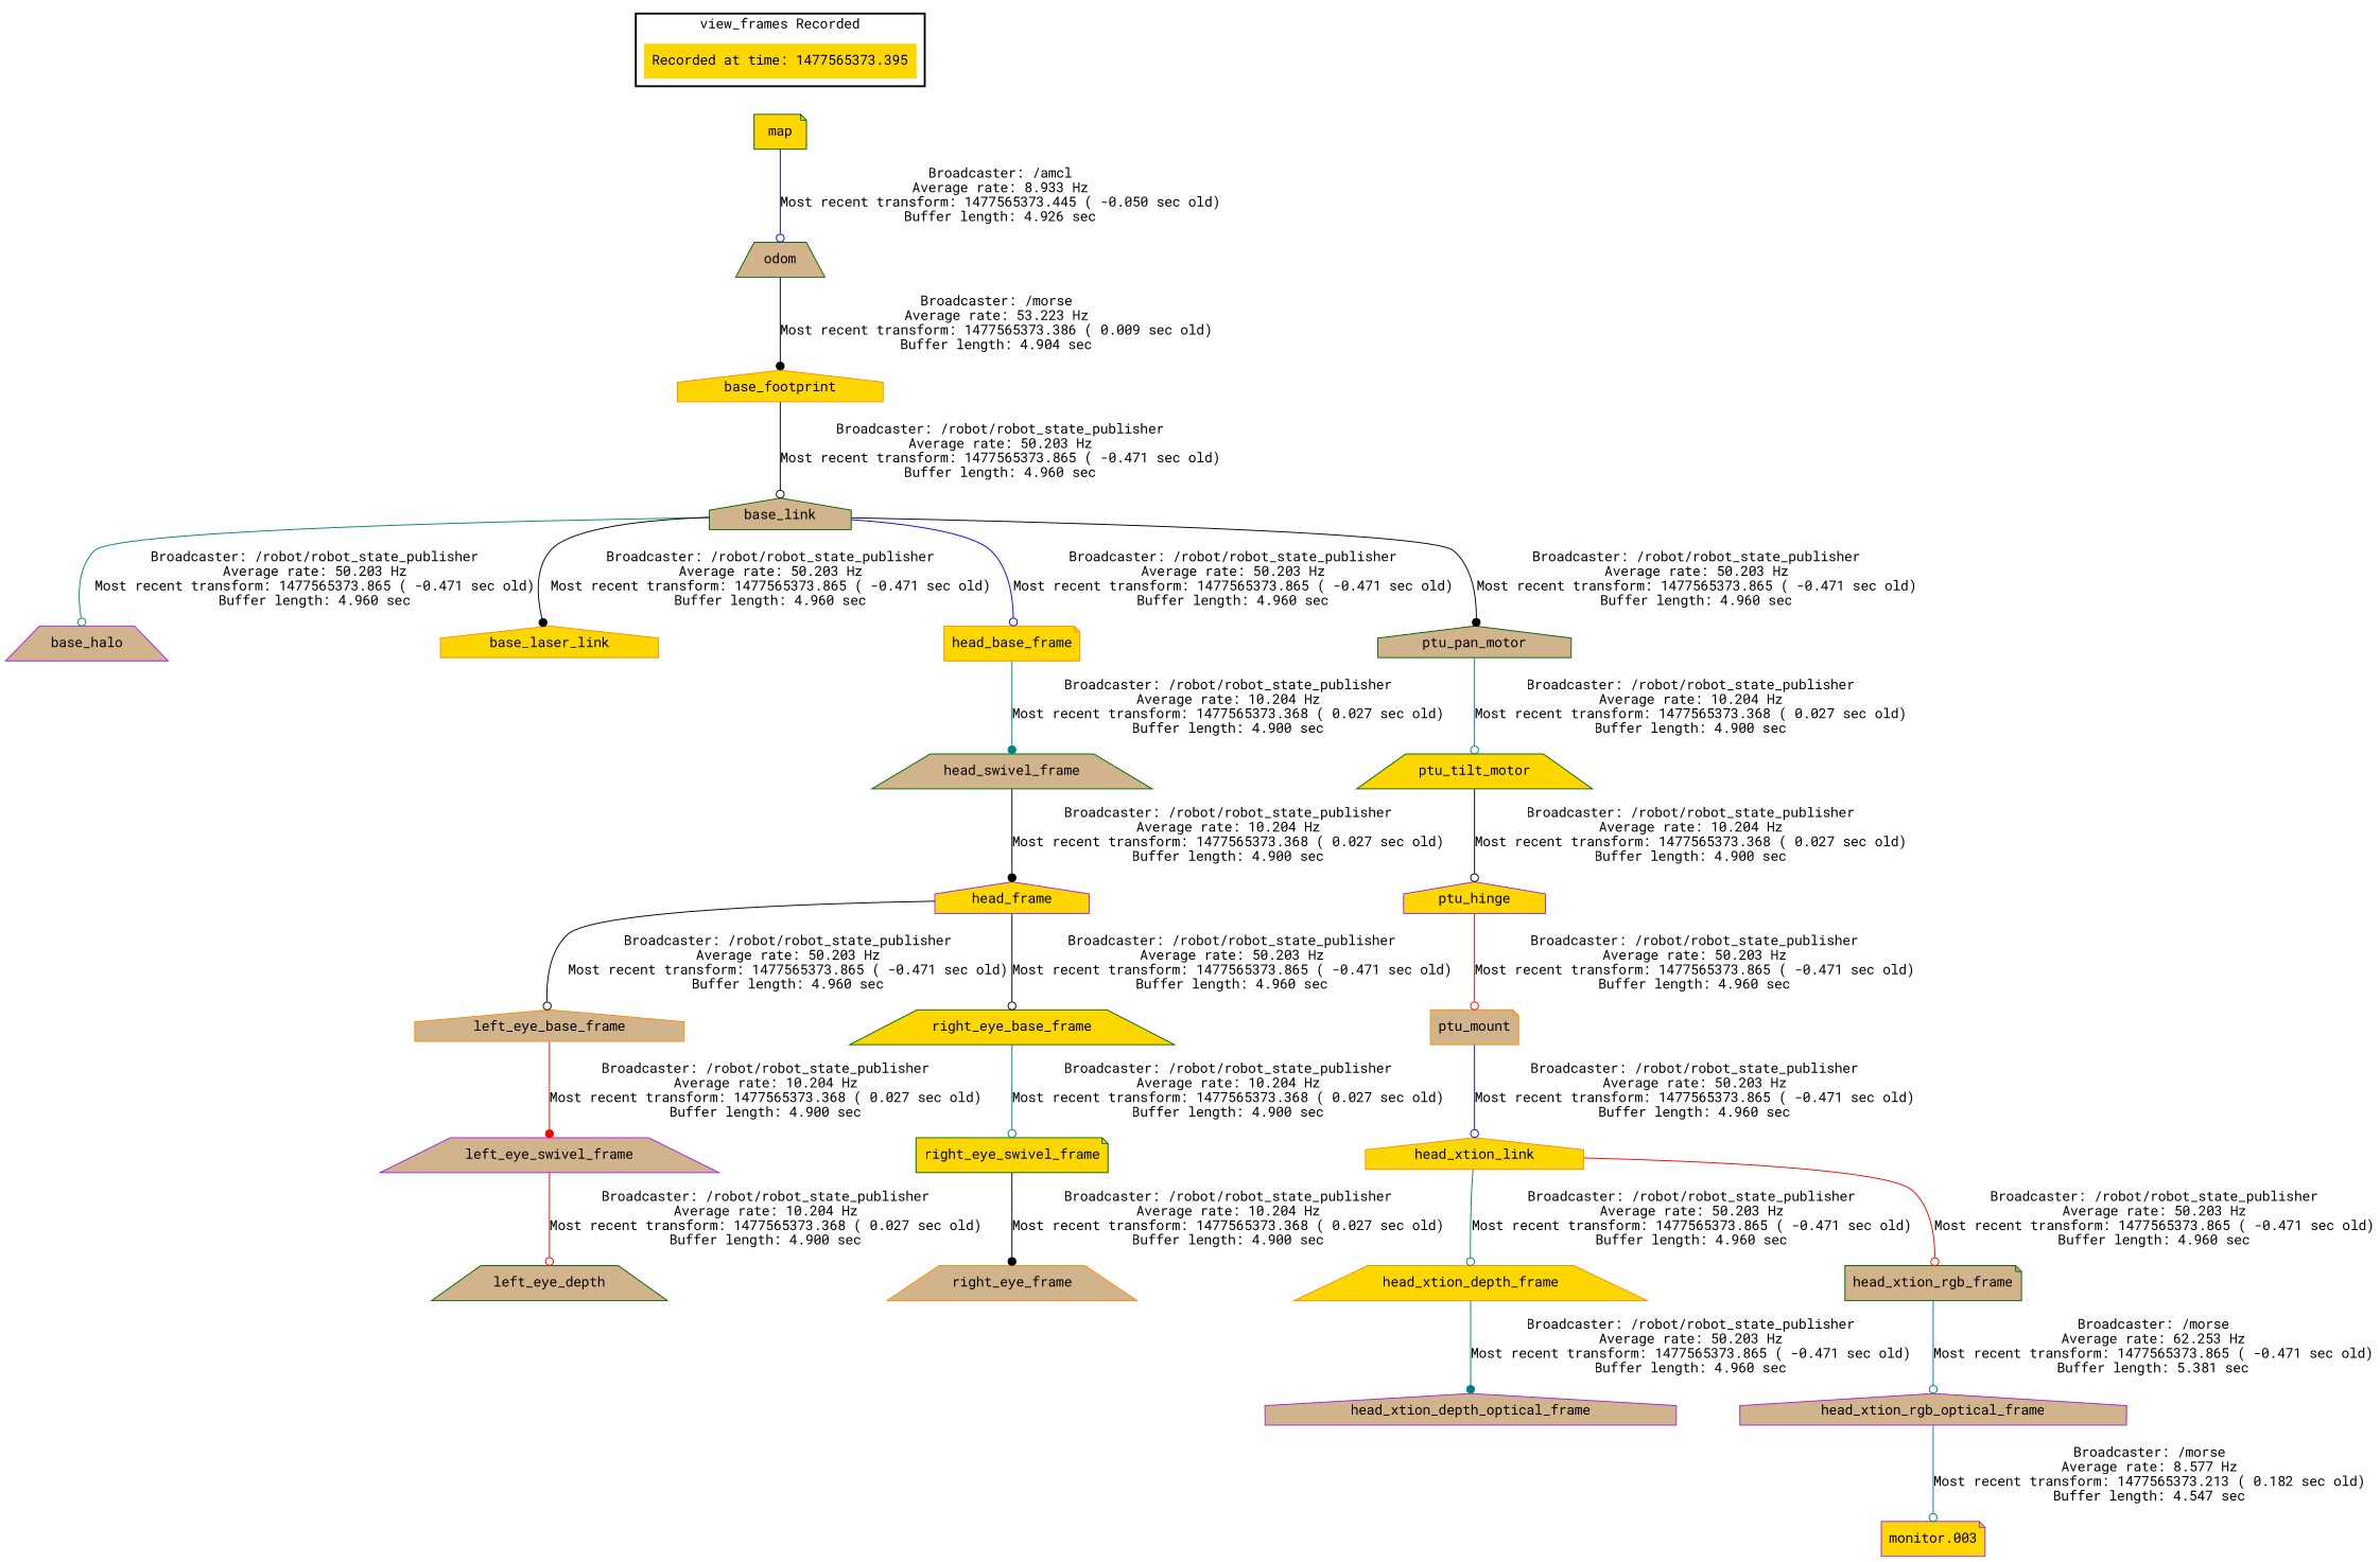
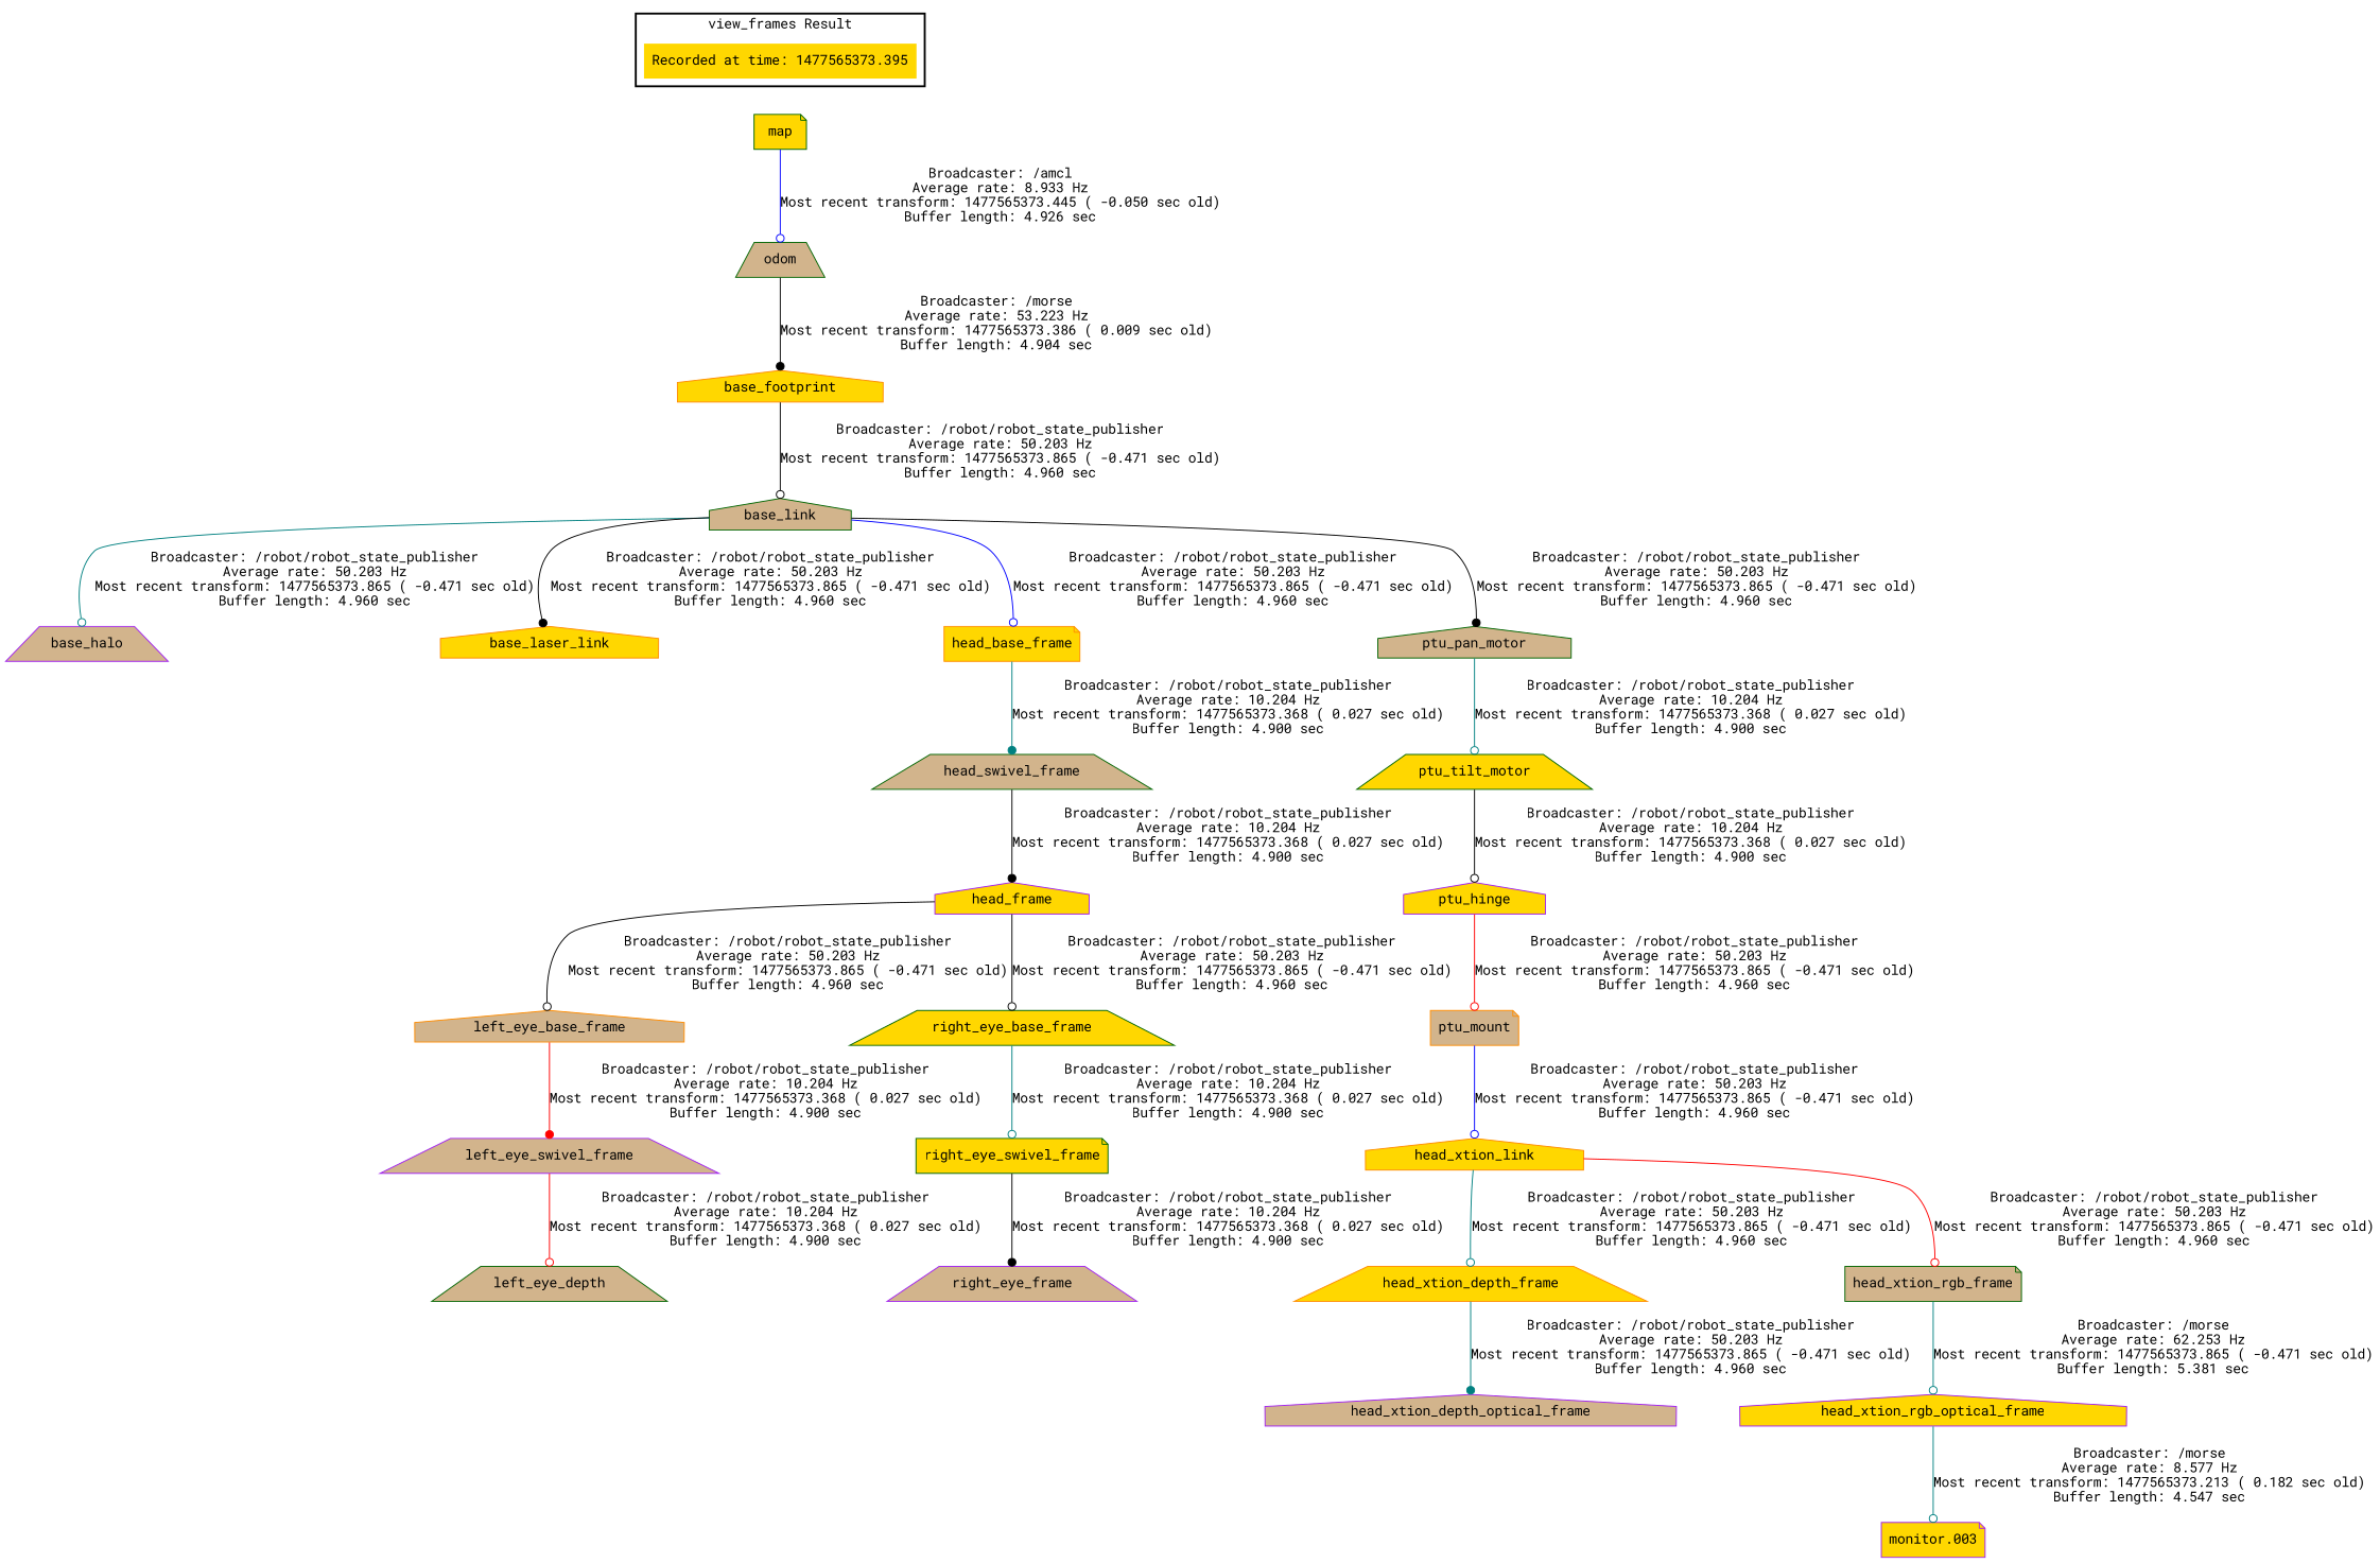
  digraph {
    fontname="Roboto Mono"
    node [color=darkgreen fillcolor=gold fontname="Roboto Mono" shape=house style=filled]
    edge [fontname="Roboto Mono" arrowhead=odot color=black]
    "Recorded at time: 1477565373.395" [shape=plaintext]
    map [shape=note]
    head_frame [color=purple]
    left_eye_base_frame [color=darkorange fillcolor=tan]
    right_eye_base_frame [shape=trapezium]
    left_eye_swivel_frame [color=purple fillcolor=tan shape=trapezium]
    right_eye_swivel_frame [shape=note]
    n8 [fillcolor=tan label=left_eye_depth shape=trapezium]
    head_swivel_frame [fillcolor=tan shape=trapezium]
    base_footprint [color=darkorange]
    base_link [fillcolor=tan]
    base_halo [color=purple fillcolor=tan shape=trapezium]
    base_laser_link [color=darkorange]
    head_base_frame [color=darkorange shape=note]
    ptu_pan_motor [fillcolor=tan]
    ptu_tilt_motor [shape=trapezium]
    odom [fillcolor=tan shape=trapezium]
-   right_eye_frame [color=darkorange fillcolor=tan shape=trapezium]
+   right_eye_frame [color=purple fillcolor=tan shape=trapezium]
    head_xtion_link [color=darkorange]
    head_xtion_depth_frame [color=darkorange shape=trapezium]
    head_xtion_rgb_frame [fillcolor=tan shape=note]
    head_xtion_depth_optical_frame [color=purple fillcolor=tan]
-   head_xtion_rgb_optical_frame [color=purple fillcolor=tan]
+   head_xtion_rgb_optical_frame [color=purple]
    ptu_mount [color=darkorange fillcolor=tan shape=note]
    "monitor.003" [color=purple shape=note]
    ptu_hinge [color=purple]
    subgraph cluster_1 {
      color=black
-     label="view_frames Recorded"
+     label="view_frames Result"
      style=bold
      "Recorded at time: 1477565373.395"
    }
    "Recorded at time: 1477565373.395" -> map [style=invis arrowhead="" color=""]
    map -> odom [color=blue label="Broadcaster: /amcl\nAverage rate: 8.933 Hz\nMost recent transform: 1477565373.445 ( -0.050 sec old)\nBuffer length: 4.926 sec\n"]
    head_frame -> left_eye_base_frame [label="Broadcaster: /robot/robot_state_publisher\nAverage rate: 50.203 Hz\nMost recent transform: 1477565373.865 ( -0.471 sec old)\nBuffer length: 4.960 sec\n"]
    head_frame -> right_eye_base_frame [label="Broadcaster: /robot/robot_state_publisher\nAverage rate: 50.203 Hz\nMost recent transform: 1477565373.865 ( -0.471 sec old)\nBuffer length: 4.960 sec\n"]
    left_eye_base_frame -> left_eye_swivel_frame [arrowhead=dot color=red label="Broadcaster: /robot/robot_state_publisher\nAverage rate: 10.204 Hz\nMost recent transform: 1477565373.368 ( 0.027 sec old)\nBuffer length: 4.900 sec\n"]
    right_eye_base_frame -> right_eye_swivel_frame [color=teal label="Broadcaster: /robot/robot_state_publisher\nAverage rate: 10.204 Hz\nMost recent transform: 1477565373.368 ( 0.027 sec old)\nBuffer length: 4.900 sec\n"]
    left_eye_swivel_frame -> n8 [color=red label="Broadcaster: /robot/robot_state_publisher\nAverage rate: 10.204 Hz\nMost recent transform: 1477565373.368 ( 0.027 sec old)\nBuffer length: 4.900 sec\n"]
    right_eye_swivel_frame -> right_eye_frame [arrowhead=dot label="Broadcaster: /robot/robot_state_publisher\nAverage rate: 10.204 Hz\nMost recent transform: 1477565373.368 ( 0.027 sec old)\nBuffer length: 4.900 sec\n"]
    head_swivel_frame -> head_frame [arrowhead=dot label="Broadcaster: /robot/robot_state_publisher\nAverage rate: 10.204 Hz\nMost recent transform: 1477565373.368 ( 0.027 sec old)\nBuffer length: 4.900 sec\n"]
    base_footprint -> base_link [label="Broadcaster: /robot/robot_state_publisher\nAverage rate: 50.203 Hz\nMost recent transform: 1477565373.865 ( -0.471 sec old)\nBuffer length: 4.960 sec\n"]
    base_link -> base_halo [color=teal label="Broadcaster: /robot/robot_state_publisher\nAverage rate: 50.203 Hz\nMost recent transform: 1477565373.865 ( -0.471 sec old)\nBuffer length: 4.960 sec\n"]
    base_link -> base_laser_link [arrowhead=dot label="Broadcaster: /robot/robot_state_publisher\nAverage rate: 50.203 Hz\nMost recent transform: 1477565373.865 ( -0.471 sec old)\nBuffer length: 4.960 sec\n"]
    base_link -> head_base_frame [color=blue label="Broadcaster: /robot/robot_state_publisher\nAverage rate: 50.203 Hz\nMost recent transform: 1477565373.865 ( -0.471 sec old)\nBuffer length: 4.960 sec\n"]
    base_link -> ptu_pan_motor [arrowhead=dot label="Broadcaster: /robot/robot_state_publisher\nAverage rate: 50.203 Hz\nMost recent transform: 1477565373.865 ( -0.471 sec old)\nBuffer length: 4.960 sec\n"]
    head_base_frame -> head_swivel_frame [arrowhead=dot color=teal label="Broadcaster: /robot/robot_state_publisher\nAverage rate: 10.204 Hz\nMost recent transform: 1477565373.368 ( 0.027 sec old)\nBuffer length: 4.900 sec\n"]
    ptu_pan_motor -> ptu_tilt_motor [color=teal label="Broadcaster: /robot/robot_state_publisher\nAverage rate: 10.204 Hz\nMost recent transform: 1477565373.368 ( 0.027 sec old)\nBuffer length: 4.900 sec\n"]
    ptu_tilt_motor -> ptu_hinge [label="Broadcaster: /robot/robot_state_publisher\nAverage rate: 10.204 Hz\nMost recent transform: 1477565373.368 ( 0.027 sec old)\nBuffer length: 4.900 sec\n"]
    odom -> base_footprint [arrowhead=dot label="Broadcaster: /morse\nAverage rate: 53.223 Hz\nMost recent transform: 1477565373.386 ( 0.009 sec old)\nBuffer length: 4.904 sec\n"]
    head_xtion_link -> head_xtion_depth_frame [color=teal label="Broadcaster: /robot/robot_state_publisher\nAverage rate: 50.203 Hz\nMost recent transform: 1477565373.865 ( -0.471 sec old)\nBuffer length: 4.960 sec\n"]
    head_xtion_link -> head_xtion_rgb_frame [color=red label="Broadcaster: /robot/robot_state_publisher\nAverage rate: 50.203 Hz\nMost recent transform: 1477565373.865 ( -0.471 sec old)\nBuffer length: 4.960 sec\n"]
    head_xtion_depth_frame -> head_xtion_depth_optical_frame [arrowhead=dot color=teal label="Broadcaster: /robot/robot_state_publisher\nAverage rate: 50.203 Hz\nMost recent transform: 1477565373.865 ( -0.471 sec old)\nBuffer length: 4.960 sec\n"]
    head_xtion_rgb_frame -> head_xtion_rgb_optical_frame [color=teal label="Broadcaster: /morse\nAverage rate: 62.253 Hz\nMost recent transform: 1477565373.865 ( -0.471 sec old)\nBuffer length: 5.381 sec\n"]
    head_xtion_rgb_optical_frame -> "monitor.003" [color=teal label="Broadcaster: /morse\nAverage rate: 8.577 Hz\nMost recent transform: 1477565373.213 ( 0.182 sec old)\nBuffer length: 4.547 sec\n"]
    ptu_mount -> head_xtion_link [color=blue label="Broadcaster: /robot/robot_state_publisher\nAverage rate: 50.203 Hz\nMost recent transform: 1477565373.865 ( -0.471 sec old)\nBuffer length: 4.960 sec\n"]
    ptu_hinge -> ptu_mount [color=red label="Broadcaster: /robot/robot_state_publisher\nAverage rate: 50.203 Hz\nMost recent transform: 1477565373.865 ( -0.471 sec old)\nBuffer length: 4.960 sec\n"]
  }
